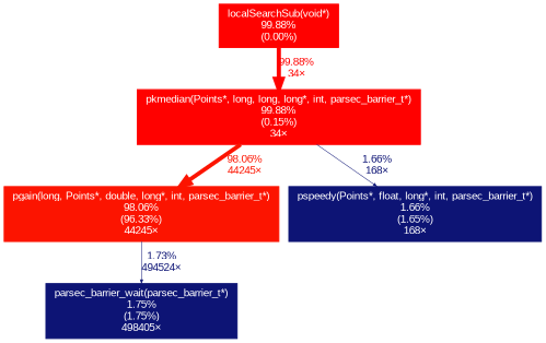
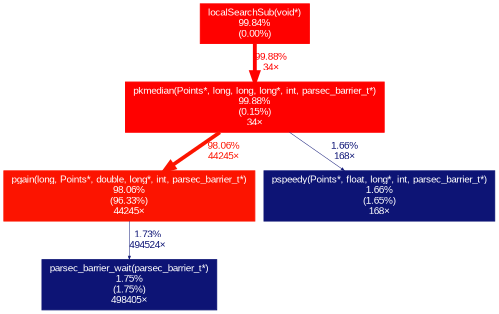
  digraph {
    fontname=Arial
    nodesep=0.125
    ranksep=0.25
    node [color="#ff0100" fontcolor="#ffffff" fontname=Arial fontsize=10.00 shape=box style=filled]
    edge [arrowsize=0.35 color="#0d1475" fontcolor="#0d1475" fontname=Arial fontsize=10.00 labeldistance=0.50 penwidth=0.50]
    n1 [height=0 label="pkmedian(Points*, long, long, long*, int, parsec_barrier_t*)\n99.88%\n(0.15%)\n34×" width=0]
    n2 [color="#fc1400" height=0 label="pgain(long, Points*, double, long*, int, parsec_barrier_t*)\n98.06%\n(96.33%)\n44245×" width=0]
    n3 [color="#0d1475" height=0 label="pspeedy(Points*, float, long*, int, parsec_barrier_t*)\n1.66%\n(1.65%)\n168×" width=0]
    n4 [color="#0d1475" height=0 label="parsec_barrier_wait(parsec_barrier_t*)\n1.75%\n(1.75%)\n498405×" width=0]
-   n5 [height=0 label="localSearchSub(void*)\n99.88%\n(0.00%)" width=0]
+   n5 [height=0 label="localSearchSub(void*)\n99.84%\n(0.00%)" width=0]
    n1 -> n2 [arrowsize=0.99 color="#fc1400" fontcolor="#fc1400" label="98.06%\n44245×" labeldistance=3.92 penwidth=3.92]
    n1 -> n3 [label="1.66%\n168×"]
    n2 -> n4 [label="1.73%\n494524×"]
    n5 -> n1 [arrowsize=1.00 color="#ff0100" fontcolor="#ff0100" label="99.88%\n34×" labeldistance=4.00 penwidth=4.00]
  }
